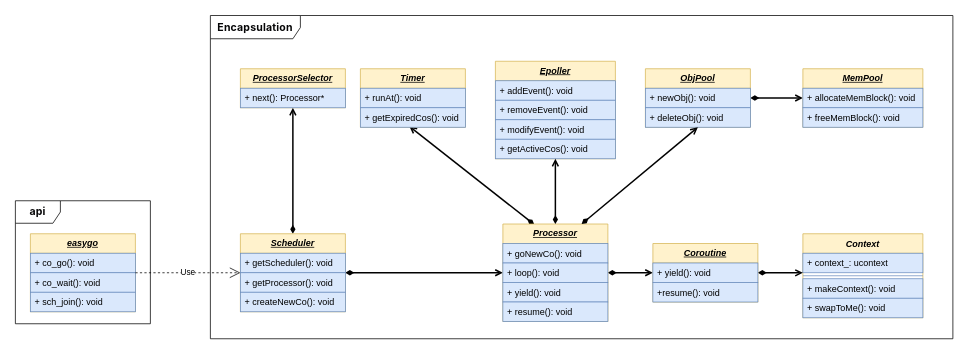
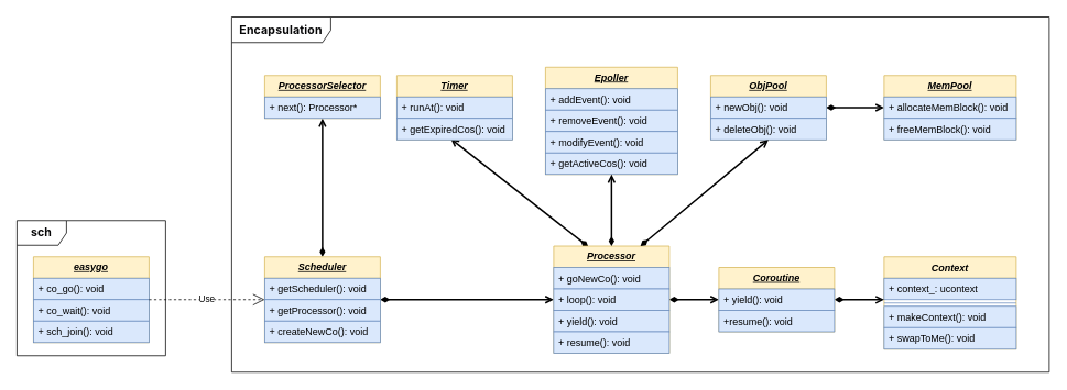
  <mxCell id="0" />
  <mxCell id="1" parent="0" />
  <mxCell id="2" value="" style="group;movable=0;resizable=0;rotatable=0;deletable=0;editable=0;locked=1;connectable=0;" vertex="1" connectable="0" parent="1"><mxGeometry x="20" y="20" width="1250" height="431" as="geometry" /></mxCell>
  <mxCell id="3" value="&lt;b&gt;&lt;i&gt;&lt;u&gt;easygo&lt;/u&gt;&lt;/i&gt;&lt;/b&gt;" style="swimlane;fontStyle=0;childLayout=stackLayout;horizontal=1;startSize=26;fillColor=#fff2cc;horizontalStack=0;resizeParent=1;resizeParentMax=0;resizeLast=0;collapsible=1;marginBottom=0;whiteSpace=wrap;html=1;strokeColor=#d6b656;movable=1;resizable=1;rotatable=1;deletable=1;editable=1;locked=0;connectable=1;" vertex="1" parent="2"><mxGeometry x="20" y="291" width="140" height="104" as="geometry" /></mxCell>
  <mxCell id="4" value="+ co_go():&amp;nbsp;void" style="text;strokeColor=#6c8ebf;fillColor=#dae8fc;align=left;verticalAlign=top;spacingLeft=4;spacingRight=4;overflow=hidden;rotatable=1;points=[[0,0.5],[1,0.5]];portConstraint=eastwest;whiteSpace=wrap;html=1;movable=1;resizable=1;deletable=1;editable=1;locked=0;connectable=1;" vertex="1" parent="3"><mxGeometry y="26" width="140" height="26" as="geometry" /></mxCell>
  <mxCell id="5" value="+ co_wait():&amp;nbsp;void" style="text;strokeColor=#6c8ebf;fillColor=#dae8fc;align=left;verticalAlign=top;spacingLeft=4;spacingRight=4;overflow=hidden;rotatable=1;points=[[0,0.5],[1,0.5]];portConstraint=eastwest;whiteSpace=wrap;html=1;movable=1;resizable=1;deletable=1;editable=1;locked=0;connectable=1;" vertex="1" parent="3"><mxGeometry y="52" width="140" height="26" as="geometry" /></mxCell>
  <mxCell id="6" value="+ sch_join():&amp;nbsp;void" style="text;strokeColor=#6c8ebf;fillColor=#dae8fc;align=left;verticalAlign=top;spacingLeft=4;spacingRight=4;overflow=hidden;rotatable=1;points=[[0,0.5],[1,0.5]];portConstraint=eastwest;whiteSpace=wrap;html=1;movable=1;resizable=1;deletable=1;editable=1;locked=0;connectable=1;" vertex="1" parent="3"><mxGeometry y="78" width="140" height="26" as="geometry" /></mxCell>
  <mxCell id="7" style="edgeStyle=orthogonalEdgeStyle;rounded=0;orthogonalLoop=1;jettySize=auto;html=1;entryX=0;entryY=0.5;entryDx=0;entryDy=0;startArrow=diamondThin;startFill=1;endArrow=open;endFill=0;curved=0;strokeWidth=2;" edge="1" parent="2" source="9" target="19"><mxGeometry relative="1" as="geometry" /></mxCell>
  <mxCell id="8" style="rounded=0;orthogonalLoop=1;jettySize=auto;html=1;entryX=0.5;entryY=1;entryDx=0;entryDy=0;strokeWidth=2;endArrow=open;endFill=0;startArrow=diamondThin;startFill=1;" edge="1" parent="2" source="9" target="13"><mxGeometry relative="1" as="geometry" /></mxCell>
  <mxCell id="9" value="&lt;b&gt;&lt;i&gt;&lt;u&gt;Scheduler&lt;/u&gt;&lt;/i&gt;&lt;/b&gt;" style="swimlane;fontStyle=0;childLayout=stackLayout;horizontal=1;startSize=26;fillColor=#fff2cc;horizontalStack=0;resizeParent=1;resizeParentMax=0;resizeLast=0;collapsible=1;marginBottom=0;whiteSpace=wrap;html=1;strokeColor=#d6b656;movable=1;resizable=1;rotatable=1;deletable=1;editable=1;locked=0;connectable=1;" vertex="1" parent="2"><mxGeometry x="300" y="291" width="140" height="104" as="geometry" /></mxCell>
  <mxCell id="10" value="+ getScheduler(): void" style="text;strokeColor=#6c8ebf;fillColor=#dae8fc;align=left;verticalAlign=top;spacingLeft=4;spacingRight=4;overflow=hidden;rotatable=1;points=[[0,0.5],[1,0.5]];portConstraint=eastwest;whiteSpace=wrap;html=1;movable=1;resizable=1;deletable=1;editable=1;locked=0;connectable=1;" vertex="1" parent="9"><mxGeometry y="26" width="140" height="26" as="geometry" /></mxCell>
  <mxCell id="11" value="+ getProcessor():&amp;nbsp;void" style="text;strokeColor=#6c8ebf;fillColor=#dae8fc;align=left;verticalAlign=top;spacingLeft=4;spacingRight=4;overflow=hidden;rotatable=1;points=[[0,0.5],[1,0.5]];portConstraint=eastwest;whiteSpace=wrap;html=1;movable=1;resizable=1;deletable=1;editable=1;locked=0;connectable=1;" vertex="1" parent="9"><mxGeometry y="52" width="140" height="26" as="geometry" /></mxCell>
  <mxCell id="12" value="+ createNewCo():&amp;nbsp;void" style="text;strokeColor=#6c8ebf;fillColor=#dae8fc;align=left;verticalAlign=top;spacingLeft=4;spacingRight=4;overflow=hidden;rotatable=1;points=[[0,0.5],[1,0.5]];portConstraint=eastwest;whiteSpace=wrap;html=1;movable=1;resizable=1;deletable=1;editable=1;locked=0;connectable=1;" vertex="1" parent="9"><mxGeometry y="78" width="140" height="26" as="geometry" /></mxCell>
  <mxCell id="13" value="&lt;b&gt;&lt;i&gt;&lt;u&gt;ProcessorSelector&lt;/u&gt;&lt;/i&gt;&lt;/b&gt;" style="swimlane;fontStyle=0;childLayout=stackLayout;horizontal=1;startSize=26;fillColor=#fff2cc;horizontalStack=0;resizeParent=1;resizeParentMax=0;resizeLast=0;collapsible=1;marginBottom=0;whiteSpace=wrap;html=1;strokeColor=#d6b656;movable=1;resizable=1;rotatable=1;deletable=1;editable=1;locked=0;connectable=1;" vertex="1" parent="2"><mxGeometry x="300" y="71" width="140" height="52" as="geometry" /></mxCell>
  <mxCell id="14" value="+ next(): Processor*" style="text;strokeColor=#6c8ebf;fillColor=#dae8fc;align=left;verticalAlign=top;spacingLeft=4;spacingRight=4;overflow=hidden;rotatable=1;points=[[0,0.5],[1,0.5]];portConstraint=eastwest;whiteSpace=wrap;html=1;movable=1;resizable=1;deletable=1;editable=1;locked=0;connectable=1;" vertex="1" parent="13"><mxGeometry y="26" width="140" height="26" as="geometry" /></mxCell>
  <mxCell id="15" style="rounded=0;orthogonalLoop=1;jettySize=auto;html=1;exitX=0.299;exitY=0.006;exitDx=0;exitDy=0;startArrow=diamondThin;startFill=1;endArrow=open;endFill=0;strokeWidth=2;exitPerimeter=0;entryX=0.466;entryY=0.949;entryDx=0;entryDy=0;entryPerimeter=0;" edge="1" parent="2" source="17" target="24"><mxGeometry relative="1" as="geometry"><mxPoint x="530" y="151" as="targetPoint" /></mxGeometry></mxCell>
  <mxCell id="16" style="rounded=0;orthogonalLoop=1;jettySize=auto;html=1;entryX=0;entryY=0.5;entryDx=0;entryDy=0;startArrow=diamondThin;startFill=1;endArrow=open;endFill=0;strokeWidth=2;" edge="1" parent="2" source="17" target="44"><mxGeometry relative="1" as="geometry" /></mxCell>
  <mxCell id="17" value="&lt;b&gt;&lt;i&gt;&lt;u&gt;Processor&lt;/u&gt;&lt;/i&gt;&lt;/b&gt;" style="swimlane;fontStyle=0;childLayout=stackLayout;horizontal=1;startSize=26;fillColor=#fff2cc;horizontalStack=0;resizeParent=1;resizeParentMax=0;resizeLast=0;collapsible=1;marginBottom=0;whiteSpace=wrap;html=1;strokeColor=#d6b656;movable=1;resizable=1;rotatable=1;deletable=1;editable=1;locked=0;connectable=1;" vertex="1" parent="2"><mxGeometry x="650" y="278" width="140" height="130" as="geometry" /></mxCell>
  <mxCell id="18" value="+ goNewCo(): void" style="text;strokeColor=#6c8ebf;fillColor=#dae8fc;align=left;verticalAlign=top;spacingLeft=4;spacingRight=4;overflow=hidden;rotatable=1;points=[[0,0.5],[1,0.5]];portConstraint=eastwest;whiteSpace=wrap;html=1;movable=1;resizable=1;deletable=1;editable=1;locked=0;connectable=1;" vertex="1" parent="17"><mxGeometry y="26" width="140" height="26" as="geometry" /></mxCell>
  <mxCell id="19" value="+ loop():&amp;nbsp;void" style="text;strokeColor=#6c8ebf;fillColor=#dae8fc;align=left;verticalAlign=top;spacingLeft=4;spacingRight=4;overflow=hidden;rotatable=1;points=[[0,0.5],[1,0.5]];portConstraint=eastwest;whiteSpace=wrap;html=1;movable=1;resizable=1;deletable=1;editable=1;locked=0;connectable=1;" vertex="1" parent="17"><mxGeometry y="52" width="140" height="26" as="geometry" /></mxCell>
  <mxCell id="20" value="+ yield():&amp;nbsp;void" style="text;strokeColor=#6c8ebf;fillColor=#dae8fc;align=left;verticalAlign=top;spacingLeft=4;spacingRight=4;overflow=hidden;rotatable=1;points=[[0,0.5],[1,0.5]];portConstraint=eastwest;whiteSpace=wrap;html=1;movable=1;resizable=1;deletable=1;editable=1;locked=0;connectable=1;" vertex="1" parent="17"><mxGeometry y="78" width="140" height="26" as="geometry" /></mxCell>
  <mxCell id="21" value="+ resume():&amp;nbsp;void" style="text;strokeColor=#6c8ebf;fillColor=#dae8fc;align=left;verticalAlign=top;spacingLeft=4;spacingRight=4;overflow=hidden;rotatable=1;points=[[0,0.5],[1,0.5]];portConstraint=eastwest;whiteSpace=wrap;html=1;movable=1;resizable=1;deletable=1;editable=1;locked=0;connectable=1;" vertex="1" parent="17"><mxGeometry y="104" width="140" height="26" as="geometry" /></mxCell>
  <mxCell id="22" value="&lt;b&gt;&lt;i&gt;&lt;u&gt;Timer&lt;/u&gt;&lt;/i&gt;&lt;/b&gt;" style="swimlane;fontStyle=0;childLayout=stackLayout;horizontal=1;startSize=26;fillColor=#fff2cc;horizontalStack=0;resizeParent=1;resizeParentMax=0;resizeLast=0;collapsible=1;marginBottom=0;whiteSpace=wrap;html=1;strokeColor=#d6b656;movable=1;resizable=1;rotatable=1;deletable=1;editable=1;locked=0;connectable=1;" vertex="1" parent="2"><mxGeometry x="460" y="71" width="140" height="78" as="geometry" /></mxCell>
  <mxCell id="23" value="+ runAt(): void" style="text;strokeColor=#6c8ebf;fillColor=#dae8fc;align=left;verticalAlign=top;spacingLeft=4;spacingRight=4;overflow=hidden;rotatable=1;points=[[0,0.5],[1,0.5]];portConstraint=eastwest;whiteSpace=wrap;html=1;movable=1;resizable=1;deletable=1;editable=1;locked=0;connectable=1;" vertex="1" parent="22"><mxGeometry y="26" width="140" height="26" as="geometry" /></mxCell>
  <mxCell id="24" value="+ getExpiredCos(): void" style="text;strokeColor=#6c8ebf;fillColor=#dae8fc;align=left;verticalAlign=top;spacingLeft=4;spacingRight=4;overflow=hidden;rotatable=1;points=[[0,0.5],[1,0.5]];portConstraint=eastwest;whiteSpace=wrap;html=1;movable=1;resizable=1;deletable=1;editable=1;locked=0;connectable=1;" vertex="1" parent="22"><mxGeometry y="52" width="140" height="26" as="geometry" /></mxCell>
  <mxCell id="25" value="&lt;b&gt;&lt;i&gt;&lt;u&gt;Epoller&lt;/u&gt;&lt;/i&gt;&lt;/b&gt;" style="swimlane;fontStyle=0;childLayout=stackLayout;horizontal=1;startSize=26;fillColor=#fff2cc;horizontalStack=0;resizeParent=1;resizeParentMax=0;resizeLast=0;collapsible=1;marginBottom=0;whiteSpace=wrap;html=1;strokeColor=#d6b656;movable=1;resizable=1;rotatable=1;deletable=1;editable=1;locked=0;connectable=1;" vertex="1" parent="2"><mxGeometry x="640" y="61" width="160" height="130" as="geometry" /></mxCell>
  <mxCell id="26" value="+ addEvent(): void" style="text;strokeColor=#6c8ebf;fillColor=#dae8fc;align=left;verticalAlign=top;spacingLeft=4;spacingRight=4;overflow=hidden;rotatable=1;points=[[0,0.5],[1,0.5]];portConstraint=eastwest;whiteSpace=wrap;html=1;movable=1;resizable=1;deletable=1;editable=1;locked=0;connectable=1;" vertex="1" parent="25"><mxGeometry y="26" width="160" height="26" as="geometry" /></mxCell>
  <mxCell id="27" value="+ removeEvent(): void" style="text;strokeColor=#6c8ebf;fillColor=#dae8fc;align=left;verticalAlign=top;spacingLeft=4;spacingRight=4;overflow=hidden;rotatable=1;points=[[0,0.5],[1,0.5]];portConstraint=eastwest;whiteSpace=wrap;html=1;movable=1;resizable=1;deletable=1;editable=1;locked=0;connectable=1;" vertex="1" parent="25"><mxGeometry y="52" width="160" height="26" as="geometry" /></mxCell>
  <mxCell id="28" value="+ modifyEvent(): void" style="text;strokeColor=#6c8ebf;fillColor=#dae8fc;align=left;verticalAlign=top;spacingLeft=4;spacingRight=4;overflow=hidden;rotatable=1;points=[[0,0.5],[1,0.5]];portConstraint=eastwest;whiteSpace=wrap;html=1;movable=1;resizable=1;deletable=1;editable=1;locked=0;connectable=1;" vertex="1" parent="25"><mxGeometry y="78" width="160" height="26" as="geometry" /></mxCell>
  <mxCell id="29" value="+ getActiveCos(): void" style="text;strokeColor=#6c8ebf;fillColor=#dae8fc;align=left;verticalAlign=top;spacingLeft=4;spacingRight=4;overflow=hidden;rotatable=1;points=[[0,0.5],[1,0.5]];portConstraint=eastwest;whiteSpace=wrap;html=1;movable=1;resizable=1;deletable=1;editable=1;locked=0;connectable=1;" vertex="1" parent="25"><mxGeometry y="104" width="160" height="26" as="geometry" /></mxCell>
  <mxCell id="30" style="rounded=0;orthogonalLoop=1;jettySize=auto;html=1;exitX=1;exitY=0.5;exitDx=0;exitDy=0;entryX=0;entryY=0.5;entryDx=0;entryDy=0;startArrow=diamondThin;startFill=1;strokeWidth=2;endArrow=open;endFill=0;" edge="1" parent="2" source="31" target="34"><mxGeometry relative="1" as="geometry" /></mxCell>
  <mxCell id="31" value="&lt;b&gt;&lt;i&gt;&lt;u&gt;ObjPool&lt;/u&gt;&lt;/i&gt;&lt;/b&gt;" style="swimlane;fontStyle=0;childLayout=stackLayout;horizontal=1;startSize=26;fillColor=#fff2cc;horizontalStack=0;resizeParent=1;resizeParentMax=0;resizeLast=0;collapsible=1;marginBottom=0;whiteSpace=wrap;html=1;strokeColor=#d6b656;movable=1;resizable=1;rotatable=1;deletable=1;editable=1;locked=0;connectable=1;" vertex="1" parent="2"><mxGeometry x="840" y="71" width="140" height="78" as="geometry" /></mxCell>
  <mxCell id="32" value="+ newObj(): void" style="text;strokeColor=#6c8ebf;fillColor=#dae8fc;align=left;verticalAlign=top;spacingLeft=4;spacingRight=4;overflow=hidden;rotatable=1;points=[[0,0.5],[1,0.5]];portConstraint=eastwest;whiteSpace=wrap;html=1;movable=1;resizable=1;deletable=1;editable=1;locked=0;connectable=1;" vertex="1" parent="31"><mxGeometry y="26" width="140" height="26" as="geometry" /></mxCell>
  <mxCell id="33" value="+ deleteObj(): void" style="text;strokeColor=#6c8ebf;fillColor=#dae8fc;align=left;verticalAlign=top;spacingLeft=4;spacingRight=4;overflow=hidden;rotatable=1;points=[[0,0.5],[1,0.5]];portConstraint=eastwest;whiteSpace=wrap;html=1;movable=1;resizable=1;deletable=1;editable=1;locked=0;connectable=1;" vertex="1" parent="31"><mxGeometry y="52" width="140" height="26" as="geometry" /></mxCell>
  <mxCell id="34" value="&lt;b&gt;&lt;i&gt;&lt;u&gt;MemPool&lt;/u&gt;&lt;/i&gt;&lt;/b&gt;" style="swimlane;fontStyle=0;childLayout=stackLayout;horizontal=1;startSize=26;fillColor=#fff2cc;horizontalStack=0;resizeParent=1;resizeParentMax=0;resizeLast=0;collapsible=1;marginBottom=0;whiteSpace=wrap;html=1;strokeColor=#d6b656;movable=1;resizable=1;rotatable=1;deletable=1;editable=1;locked=0;connectable=1;" vertex="1" parent="2"><mxGeometry x="1050" y="71" width="160" height="78" as="geometry" /></mxCell>
  <mxCell id="35" value="+ allocateMemBlock(): void" style="text;strokeColor=#6c8ebf;fillColor=#dae8fc;align=left;verticalAlign=top;spacingLeft=4;spacingRight=4;overflow=hidden;rotatable=1;points=[[0,0.5],[1,0.5]];portConstraint=eastwest;whiteSpace=wrap;html=1;movable=1;resizable=1;deletable=1;editable=1;locked=0;connectable=1;" vertex="1" parent="34"><mxGeometry y="26" width="160" height="26" as="geometry" /></mxCell>
  <mxCell id="36" value="+ freeMemBlock(): void" style="text;strokeColor=#6c8ebf;fillColor=#dae8fc;align=left;verticalAlign=top;spacingLeft=4;spacingRight=4;overflow=hidden;rotatable=1;points=[[0,0.5],[1,0.5]];portConstraint=eastwest;whiteSpace=wrap;html=1;movable=1;resizable=1;deletable=1;editable=1;locked=0;connectable=1;" vertex="1" parent="34"><mxGeometry y="52" width="160" height="26" as="geometry" /></mxCell>
  <mxCell id="37" value="&lt;i&gt;Context&lt;/i&gt;" style="swimlane;fontStyle=1;align=center;verticalAlign=top;childLayout=stackLayout;horizontal=1;startSize=26;horizontalStack=0;resizeParent=1;resizeParentMax=0;resizeLast=0;collapsible=1;marginBottom=0;whiteSpace=wrap;html=1;fillColor=#fff2cc;strokeColor=#d6b656;" vertex="1" parent="2"><mxGeometry x="1050" y="291" width="160" height="112" as="geometry" /></mxCell>
  <mxCell id="38" value="+ context_: ucontext" style="text;strokeColor=#6c8ebf;fillColor=#dae8fc;align=left;verticalAlign=top;spacingLeft=4;spacingRight=4;overflow=hidden;rotatable=0;points=[[0,0.5],[1,0.5]];portConstraint=eastwest;whiteSpace=wrap;html=1;" vertex="1" parent="37"><mxGeometry y="26" width="160" height="26" as="geometry" /></mxCell>
  <mxCell id="39" value="" style="line;strokeWidth=1;fillColor=#dae8fc;align=left;verticalAlign=middle;spacingTop=-1;spacingLeft=3;spacingRight=3;rotatable=0;labelPosition=right;points=[];portConstraint=eastwest;strokeColor=#6c8ebf;" vertex="1" parent="37"><mxGeometry y="52" width="160" height="8" as="geometry" /></mxCell>
  <mxCell id="40" value="+ makeContext(): void" style="text;strokeColor=#6c8ebf;fillColor=#dae8fc;align=left;verticalAlign=top;spacingLeft=4;spacingRight=4;overflow=hidden;rotatable=0;points=[[0,0.5],[1,0.5]];portConstraint=eastwest;whiteSpace=wrap;html=1;" vertex="1" parent="37"><mxGeometry y="60" width="160" height="26" as="geometry" /></mxCell>
  <mxCell id="41" value="+ swapToMe(): void" style="text;strokeColor=#6c8ebf;fillColor=#dae8fc;align=left;verticalAlign=top;spacingLeft=4;spacingRight=4;overflow=hidden;rotatable=0;points=[[0,0.5],[1,0.5]];portConstraint=eastwest;whiteSpace=wrap;html=1;" vertex="1" parent="37"><mxGeometry y="86" width="160" height="26" as="geometry" /></mxCell>
  <mxCell id="42" style="rounded=0;orthogonalLoop=1;jettySize=auto;html=1;exitX=1;exitY=0.5;exitDx=0;exitDy=0;strokeWidth=2;startArrow=diamondThin;startFill=1;endArrow=open;endFill=0;" edge="1" parent="2" source="43"><mxGeometry relative="1" as="geometry"><mxPoint x="1050" y="343.158" as="targetPoint" /></mxGeometry></mxCell>
  <mxCell id="43" value="&lt;b&gt;&lt;i&gt;&lt;u&gt;Coroutine&lt;/u&gt;&lt;/i&gt;&lt;/b&gt;" style="swimlane;fontStyle=0;childLayout=stackLayout;horizontal=1;startSize=26;fillColor=#fff2cc;horizontalStack=0;resizeParent=1;resizeParentMax=0;resizeLast=0;collapsible=1;marginBottom=0;whiteSpace=wrap;html=1;strokeColor=#d6b656;movable=1;resizable=1;rotatable=1;deletable=1;editable=1;locked=0;connectable=1;" vertex="1" parent="2"><mxGeometry x="850" y="304" width="140" height="78" as="geometry" /></mxCell>
  <mxCell id="44" value="+ yield(): void" style="text;strokeColor=#6c8ebf;fillColor=#dae8fc;align=left;verticalAlign=top;spacingLeft=4;spacingRight=4;overflow=hidden;rotatable=1;points=[[0,0.5],[1,0.5]];portConstraint=eastwest;whiteSpace=wrap;html=1;movable=1;resizable=1;deletable=1;editable=1;locked=0;connectable=1;" vertex="1" parent="43"><mxGeometry y="26" width="140" height="26" as="geometry" /></mxCell>
  <mxCell id="45" value="+resume(): void" style="text;strokeColor=#6c8ebf;fillColor=#dae8fc;align=left;verticalAlign=top;spacingLeft=4;spacingRight=4;overflow=hidden;rotatable=1;points=[[0,0.5],[1,0.5]];portConstraint=eastwest;whiteSpace=wrap;html=1;movable=1;resizable=1;deletable=1;editable=1;locked=0;connectable=1;" vertex="1" parent="43"><mxGeometry y="52" width="140" height="26" as="geometry" /></mxCell>
  <mxCell id="46" value="Use" style="endArrow=open;endSize=12;dashed=1;html=1;rounded=0;exitX=1;exitY=0.5;exitDx=0;exitDy=0;entryX=0;entryY=0.5;entryDx=0;entryDy=0;" edge="1" parent="2" source="3" target="9"><mxGeometry width="160" relative="1" as="geometry"><mxPoint x="210" y="521" as="sourcePoint" /><mxPoint x="370" y="521" as="targetPoint" /></mxGeometry></mxCell>
  <mxCell id="47" style="rounded=0;orthogonalLoop=1;jettySize=auto;html=1;exitX=0.5;exitY=0;exitDx=0;exitDy=0;startArrow=diamondThin;startFill=1;endArrow=open;endFill=0;strokeWidth=2;entryX=0.5;entryY=1;entryDx=0;entryDy=0;" edge="1" parent="2" source="17" target="25"><mxGeometry relative="1" as="geometry"><mxPoint x="570" y="151" as="targetPoint" /><mxPoint x="725" y="278" as="sourcePoint" /></mxGeometry></mxCell>
  <mxCell id="48" style="rounded=0;orthogonalLoop=1;jettySize=auto;html=1;exitX=0.75;exitY=0;exitDx=0;exitDy=0;startArrow=diamondThin;startFill=1;endArrow=open;endFill=0;strokeWidth=2;entryX=0.5;entryY=1;entryDx=0;entryDy=0;" edge="1" parent="2" source="17" target="31"><mxGeometry relative="1" as="geometry"><mxPoint x="760" y="191" as="targetPoint" /><mxPoint x="760" y="278" as="sourcePoint" /></mxGeometry></mxCell>
  <mxCell id="49" value="&lt;span style=&quot;margin: 0px; padding: 0px; border: 0px; font-variant-numeric: inherit; font-variant-east-asian: inherit; font-variant-alternates: inherit; font-variant-position: inherit; font-variant-emoji: inherit; font-weight: 700; font-stretch: inherit; font-size: 14px; line-height: inherit; font-family: -apple-system, BlinkMacSystemFont, &amp;quot;Helvetica Neue&amp;quot;, Helvetica, &amp;quot;Segoe UI&amp;quot;, Arial, Roboto, &amp;quot;PingFang SC&amp;quot;, MIUI, &amp;quot;Hiragino Sans GB&amp;quot;, &amp;quot;Microsoft YaHei&amp;quot;, sans-serif; font-optical-sizing: inherit; font-size-adjust: inherit; font-kerning: inherit; font-feature-settings: inherit; font-variation-settings: inherit; vertical-align: baseline; color: rgb(6, 6, 7); letter-spacing: 0.25px; text-align: start; white-space-collapse: preserve; background-color: rgb(255, 255, 255);&quot; class=&quot;&quot;&gt;Encapsulation&lt;/span&gt;" style="shape=umlFrame;whiteSpace=wrap;html=1;pointerEvents=0;width=120;height=31;" vertex="1" parent="2"><mxGeometry x="260" width="990" height="431" as="geometry" /></mxCell>
- <mxCell id="50" value="&lt;span style=&quot;color: rgb(6, 6, 7); font-family: -apple-system, BlinkMacSystemFont, &amp;quot;Helvetica Neue&amp;quot;, Helvetica, &amp;quot;Segoe UI&amp;quot;, Arial, Roboto, &amp;quot;PingFang SC&amp;quot;, MIUI, &amp;quot;Hiragino Sans GB&amp;quot;, &amp;quot;Microsoft YaHei&amp;quot;, sans-serif; font-size: 14px; font-weight: 700; letter-spacing: 0.25px; text-align: start; white-space-collapse: preserve; background-color: rgb(255, 255, 255);&quot;&gt;api&lt;/span&gt;" style="shape=umlFrame;whiteSpace=wrap;html=1;pointerEvents=0;" vertex="1" parent="2"><mxGeometry y="247" width="180" height="164" as="geometry" /></mxCell>
+ <mxCell id="50" value="&lt;span style=&quot;color: rgb(6, 6, 7); font-family: -apple-system, BlinkMacSystemFont, &amp;quot;Helvetica Neue&amp;quot;, Helvetica, &amp;quot;Segoe UI&amp;quot;, Arial, Roboto, &amp;quot;PingFang SC&amp;quot;, MIUI, &amp;quot;Hiragino Sans GB&amp;quot;, &amp;quot;Microsoft YaHei&amp;quot;, sans-serif; font-size: 14px; font-weight: 700; letter-spacing: 0.25px; text-align: start; white-space-collapse: preserve; background-color: rgb(255, 255, 255);&quot;&gt;sch&lt;/span&gt;" style="shape=umlFrame;whiteSpace=wrap;html=1;pointerEvents=0;" vertex="1" parent="2"><mxGeometry y="247" width="180" height="164" as="geometry" /></mxCell>
